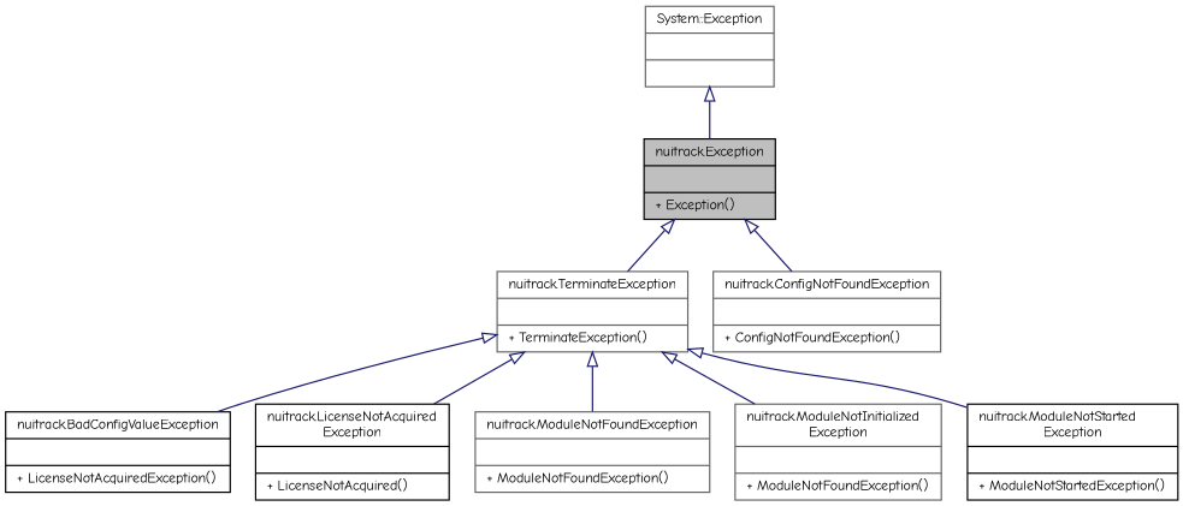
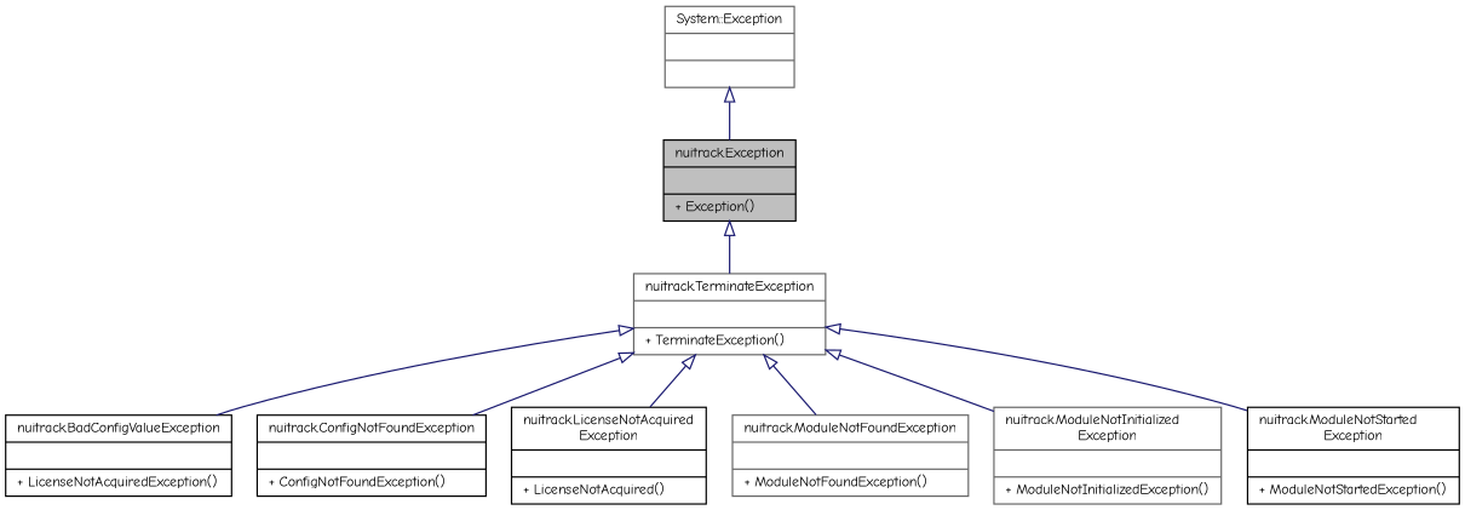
  digraph {
    fontname="Comic Neue"
    node [color=black fillcolor=white fontname="Comic Neue" fontsize=10 shape=record style=filled]
    edge [arrowtail=onormal color=midnightblue dir=back fontname="Comic Neue" fontsize=10 labelfontname=Helvetica labelfontsize=10 style=solid]
    n1 [fillcolor=grey75 fontcolor=black height=0.2 label="{nuitrack.Exception\n||+ Exception()\l}" width=0.4]
    n2 [color=gray40 height=0.2 label="{nuitrack.TerminateException\n||+ TerminateException()\l}" width=0.4]
    n3 [height=0.2 label="{nuitrack.BadConfigValueException\n||+ LicenseNotAcquiredException()\l}" width=0.4]
-   n4 [color=gray40 height=0.2 label="{nuitrack.ConfigNotFoundException\n||+ ConfigNotFoundException()\l}" width=0.4]
+   n4 [height=0.2 label="{nuitrack.ConfigNotFoundException\n||+ ConfigNotFoundException()\l}" width=0.4]
    n5 [height=0.2 label="{nuitrack.LicenseNotAcquired\lException\n||+ LicenseNotAcquired()\l}" width=0.4]
    n6 [color=gray40 height=0.2 label="{nuitrack.ModuleNotFoundException\n||+ ModuleNotFoundException()\l}" width=0.4]
-   n7 [color=gray40 height=0.2 label="{nuitrack.ModuleNotInitialized\lException\n||+ ModuleNotFoundException()\l}" width=0.4]
+   n7 [color=gray40 height=0.2 label="{nuitrack.ModuleNotInitialized\lException\n||+ ModuleNotInitializedException()\l}" width=0.4]
    n8 [height=0.2 label="{nuitrack.ModuleNotStarted\lException\n||+ ModuleNotStartedException()\l}" width=0.4]
    n9 [color=gray40 height=0.2 label="{System::Exception\n||}" width=0.4]
    n1 -> n2
    n2 -> n3
-   n1 -> n4
+   n2 -> n4
    n2 -> n5
    n2 -> n6
    n2 -> n7
    n2 -> n8
    n9 -> n1
  }
